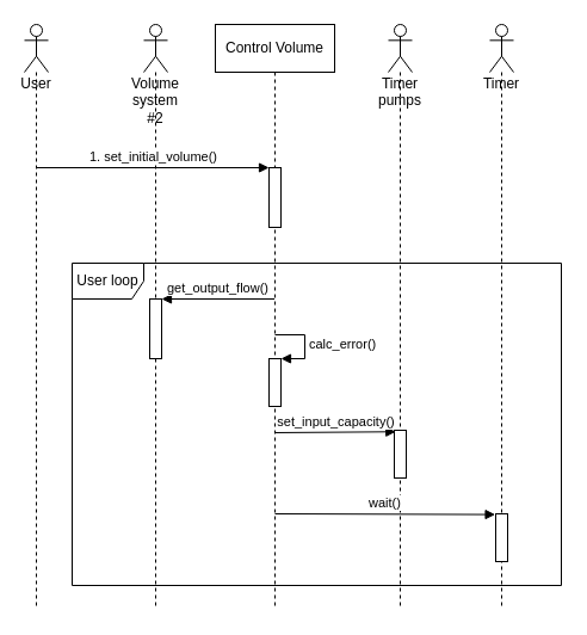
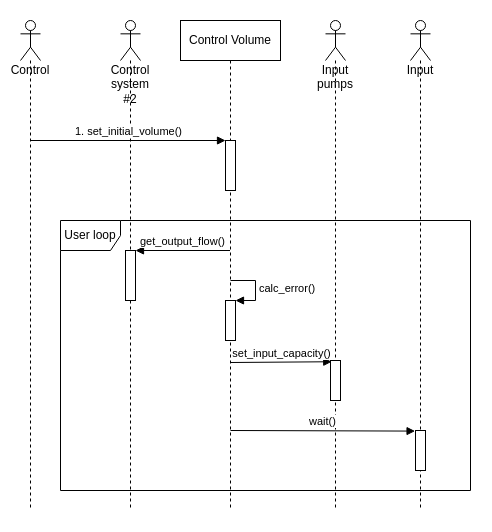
  <mxCell id="0" />
  <mxCell id="1" parent="0" />
- <mxCell id="2" value="User" style="shape=umlLifeline;participant=umlActor;perimeter=lifelinePerimeter;whiteSpace=wrap;html=1;container=1;collapsible=0;recursiveResize=0;verticalAlign=top;spacingTop=36;outlineConnect=0;" parent="1" vertex="1"><mxGeometry x="20" y="20" width="20" height="490" as="geometry" /></mxCell>
+ <mxCell id="2" value="Control" style="shape=umlLifeline;participant=umlActor;perimeter=lifelinePerimeter;whiteSpace=wrap;html=1;container=1;collapsible=0;recursiveResize=0;verticalAlign=top;spacingTop=36;outlineConnect=0;" parent="1" vertex="1"><mxGeometry x="20" y="20" width="20" height="490" as="geometry" /></mxCell>
  <mxCell id="3" value="Control Volume" style="shape=umlLifeline;perimeter=lifelinePerimeter;whiteSpace=wrap;html=1;container=1;collapsible=0;recursiveResize=0;outlineConnect=0;" parent="1" vertex="1"><mxGeometry x="180" y="20" width="100" height="490" as="geometry" /></mxCell>
  <mxCell id="4" value="" style="html=1;points=[];perimeter=orthogonalPerimeter;" parent="3" vertex="1"><mxGeometry x="45" y="120" width="10" height="50" as="geometry" /></mxCell>
- <mxCell id="5" value="Volume system #2" style="shape=umlLifeline;participant=umlActor;perimeter=lifelinePerimeter;whiteSpace=wrap;html=1;container=1;collapsible=0;recursiveResize=0;verticalAlign=top;spacingTop=36;outlineConnect=0;" parent="1" vertex="1"><mxGeometry x="120" y="20" width="20" height="490" as="geometry" /></mxCell>
- <mxCell id="6" value="Timer pumps" style="shape=umlLifeline;participant=umlActor;perimeter=lifelinePerimeter;whiteSpace=wrap;html=1;container=1;collapsible=0;recursiveResize=0;verticalAlign=top;spacingTop=36;outlineConnect=0;" parent="1" vertex="1"><mxGeometry x="325" y="20" width="20" height="490" as="geometry" /></mxCell>
+ <mxCell id="5" value="Control system #2" style="shape=umlLifeline;participant=umlActor;perimeter=lifelinePerimeter;whiteSpace=wrap;html=1;container=1;collapsible=0;recursiveResize=0;verticalAlign=top;spacingTop=36;outlineConnect=0;" parent="1" vertex="1"><mxGeometry x="120" y="20" width="20" height="490" as="geometry" /></mxCell>
+ <mxCell id="6" value="Input pumps" style="shape=umlLifeline;participant=umlActor;perimeter=lifelinePerimeter;whiteSpace=wrap;html=1;container=1;collapsible=0;recursiveResize=0;verticalAlign=top;spacingTop=36;outlineConnect=0;" parent="1" vertex="1"><mxGeometry x="325" y="20" width="20" height="490" as="geometry" /></mxCell>
  <mxCell id="7" value="User loop" style="shape=umlFrame;whiteSpace=wrap;html=1;" vertex="1" parent="1"><mxGeometry x="60" y="220" width="410" height="270" as="geometry" /></mxCell>
  <mxCell id="8" value="1. set_initial_volume()" style="html=1;verticalAlign=bottom;endArrow=block;" edge="1" parent="1"><mxGeometry width="80" relative="1" as="geometry"><mxPoint x="30" y="140" as="sourcePoint" /><mxPoint x="225" y="140" as="targetPoint" /></mxGeometry></mxCell>
  <mxCell id="9" value="" style="html=1;points=[];perimeter=orthogonalPerimeter;" vertex="1" parent="1"><mxGeometry x="125" y="250" width="10" height="50" as="geometry" /></mxCell>
  <mxCell id="10" value="get_output_flow()" style="html=1;verticalAlign=bottom;endArrow=none;startArrow=block;startFill=1;endFill=0;" edge="1" parent="1" target="3"><mxGeometry width="80" relative="1" as="geometry"><mxPoint x="135" y="250" as="sourcePoint" /><mxPoint x="215" y="250" as="targetPoint" /></mxGeometry></mxCell>
  <mxCell id="11" value="" style="html=1;points=[];perimeter=orthogonalPerimeter;" vertex="1" parent="1"><mxGeometry x="225" y="300" width="10" height="40" as="geometry" /></mxCell>
  <mxCell id="12" value="calc_error()" style="edgeStyle=orthogonalEdgeStyle;html=1;align=left;spacingLeft=2;endArrow=block;rounded=0;entryX=1;entryY=0;" edge="1" target="11" parent="1"><mxGeometry relative="1" as="geometry"><mxPoint x="230" y="280" as="sourcePoint" /><Array as="points"><mxPoint x="255" y="280" /></Array></mxGeometry></mxCell>
- <mxCell id="13" value="Timer" style="shape=umlLifeline;participant=umlActor;perimeter=lifelinePerimeter;whiteSpace=wrap;html=1;container=1;collapsible=0;recursiveResize=0;verticalAlign=top;spacingTop=36;outlineConnect=0;" vertex="1" parent="1"><mxGeometry x="410" y="20" width="20" height="490" as="geometry" /></mxCell>
+ <mxCell id="13" value="Input" style="shape=umlLifeline;participant=umlActor;perimeter=lifelinePerimeter;whiteSpace=wrap;html=1;container=1;collapsible=0;recursiveResize=0;verticalAlign=top;spacingTop=36;outlineConnect=0;" vertex="1" parent="1"><mxGeometry x="410" y="20" width="20" height="490" as="geometry" /></mxCell>
  <mxCell id="14" value="" style="html=1;points=[];perimeter=orthogonalPerimeter;" vertex="1" parent="13"><mxGeometry x="5" y="410" width="10" height="40" as="geometry" /></mxCell>
  <mxCell id="15" value="" style="html=1;points=[];perimeter=orthogonalPerimeter;" vertex="1" parent="1"><mxGeometry x="330" y="360" width="10" height="40" as="geometry" /></mxCell>
  <mxCell id="16" value="set_input_capacity()" style="html=1;verticalAlign=bottom;endArrow=block;entryX=0.124;entryY=0.031;entryDx=0;entryDy=0;entryPerimeter=0;" edge="1" parent="1" target="15"><mxGeometry width="80" relative="1" as="geometry"><mxPoint x="230" y="362" as="sourcePoint" /><mxPoint x="310" y="360" as="targetPoint" /></mxGeometry></mxCell>
  <mxCell id="17" value="wait()" style="html=1;verticalAlign=bottom;endArrow=block;entryX=-0.043;entryY=0.015;entryDx=0;entryDy=0;entryPerimeter=0;" edge="1" parent="1" target="14"><mxGeometry width="80" relative="1" as="geometry"><mxPoint x="230" y="430" as="sourcePoint" /><mxPoint x="310" y="430" as="targetPoint" /></mxGeometry></mxCell>
